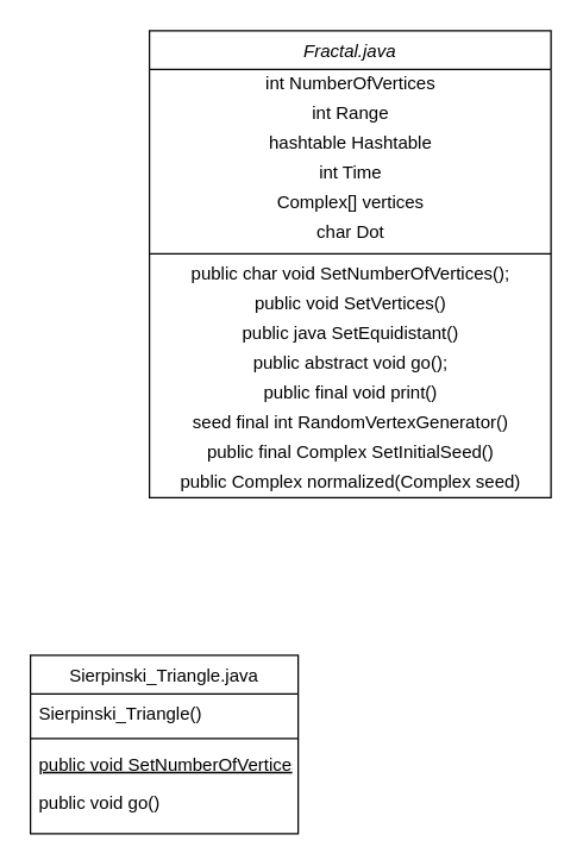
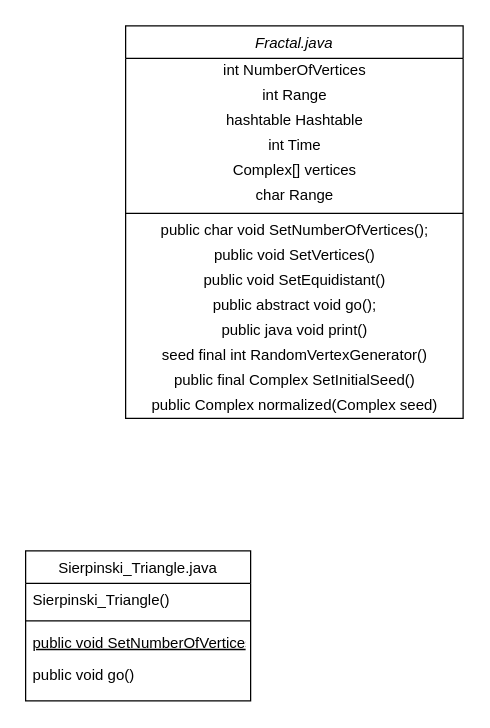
  <mxCell id="0" />
  <mxCell id="1" parent="0" />
  <mxCell id="2" value="Fractal.java" style="swimlane;fontStyle=2;align=center;verticalAlign=top;childLayout=stackLayout;horizontal=1;startSize=26;horizontalStack=0;resizeParent=1;resizeLast=0;collapsible=1;marginBottom=0;rounded=0;shadow=0;strokeWidth=1;" parent="1" vertex="1"><mxGeometry x="100" y="20" width="270" height="314" as="geometry"><mxRectangle x="230" y="140" width="160" height="26" as="alternateBounds" /></mxGeometry></mxCell>
  <mxCell id="3" value="int NumberOfVertices" style="text;html=1;align=center;verticalAlign=middle;resizable=0;points=[];autosize=1;strokeColor=none;" vertex="1" parent="2"><mxGeometry y="26" width="270" height="20" as="geometry" /></mxCell>
  <mxCell id="4" value="int Range" style="text;html=1;align=center;verticalAlign=middle;resizable=0;points=[];autosize=1;strokeColor=none;" vertex="1" parent="2"><mxGeometry y="46" width="270" height="20" as="geometry" /></mxCell>
  <mxCell id="5" value="hashtable Hashtable" style="text;html=1;align=center;verticalAlign=middle;resizable=0;points=[];autosize=1;strokeColor=none;" vertex="1" parent="2"><mxGeometry y="66" width="270" height="20" as="geometry" /></mxCell>
  <mxCell id="6" value="int Time" style="text;html=1;align=center;verticalAlign=middle;resizable=0;points=[];autosize=1;strokeColor=none;" vertex="1" parent="2"><mxGeometry y="86" width="270" height="20" as="geometry" /></mxCell>
  <mxCell id="7" value="Complex[] vertices" style="text;html=1;align=center;verticalAlign=middle;resizable=0;points=[];autosize=1;strokeColor=none;" vertex="1" parent="2"><mxGeometry y="106" width="270" height="20" as="geometry" /></mxCell>
- <mxCell id="8" value="char Dot" style="text;html=1;align=center;verticalAlign=middle;resizable=0;points=[];autosize=1;strokeColor=none;" vertex="1" parent="2"><mxGeometry y="126" width="270" height="20" as="geometry" /></mxCell>
+ <mxCell id="8" value="char Range" style="text;html=1;align=center;verticalAlign=middle;resizable=0;points=[];autosize=1;strokeColor=none;" vertex="1" parent="2"><mxGeometry y="126" width="270" height="20" as="geometry" /></mxCell>
  <mxCell id="9" value="" style="line;html=1;strokeWidth=1;align=left;verticalAlign=middle;spacingTop=-1;spacingLeft=3;spacingRight=3;rotatable=0;labelPosition=right;points=[];portConstraint=eastwest;" parent="2" vertex="1"><mxGeometry y="146" width="270" height="8" as="geometry" /></mxCell>
  <mxCell id="10" value="public char void SetNumberOfVertices();" style="text;html=1;align=center;verticalAlign=middle;resizable=0;points=[];autosize=1;strokeColor=none;" vertex="1" parent="2"><mxGeometry y="154" width="270" height="20" as="geometry" /></mxCell>
  <mxCell id="11" value="public void SetVertices()" style="text;html=1;align=center;verticalAlign=middle;resizable=0;points=[];autosize=1;strokeColor=none;" vertex="1" parent="2"><mxGeometry y="174" width="270" height="20" as="geometry" /></mxCell>
- <mxCell id="12" value="public java SetEquidistant()" style="text;html=1;align=center;verticalAlign=middle;resizable=0;points=[];autosize=1;strokeColor=none;" vertex="1" parent="2"><mxGeometry y="194" width="270" height="20" as="geometry" /></mxCell>
+ <mxCell id="12" value="public void SetEquidistant()" style="text;html=1;align=center;verticalAlign=middle;resizable=0;points=[];autosize=1;strokeColor=none;" vertex="1" parent="2"><mxGeometry y="194" width="270" height="20" as="geometry" /></mxCell>
  <mxCell id="13" value="public abstract void go();" style="text;html=1;align=center;verticalAlign=middle;resizable=0;points=[];autosize=1;strokeColor=none;" vertex="1" parent="2"><mxGeometry y="214" width="270" height="20" as="geometry" /></mxCell>
- <mxCell id="14" value="public final void print()" style="text;html=1;align=center;verticalAlign=middle;resizable=0;points=[];autosize=1;strokeColor=none;" vertex="1" parent="2"><mxGeometry y="234" width="270" height="20" as="geometry" /></mxCell>
+ <mxCell id="14" value="public java void print()" style="text;html=1;align=center;verticalAlign=middle;resizable=0;points=[];autosize=1;strokeColor=none;" vertex="1" parent="2"><mxGeometry y="234" width="270" height="20" as="geometry" /></mxCell>
  <mxCell id="15" value="seed final int RandomVertexGenerator()" style="text;html=1;align=center;verticalAlign=middle;resizable=0;points=[];autosize=1;strokeColor=none;" vertex="1" parent="2"><mxGeometry y="254" width="270" height="20" as="geometry" /></mxCell>
  <mxCell id="16" value="public final Complex SetInitialSeed()" style="text;html=1;align=center;verticalAlign=middle;resizable=0;points=[];autosize=1;strokeColor=none;" vertex="1" parent="2"><mxGeometry y="274" width="270" height="20" as="geometry" /></mxCell>
  <mxCell id="17" value="public Complex normalized(Complex seed)" style="text;html=1;align=center;verticalAlign=middle;resizable=0;points=[];autosize=1;strokeColor=none;" vertex="1" parent="2"><mxGeometry y="294" width="270" height="20" as="geometry" /></mxCell>
  <mxCell id="18" value="Sierpinski_Triangle.java" style="swimlane;fontStyle=0;align=center;verticalAlign=top;childLayout=stackLayout;horizontal=1;startSize=26;horizontalStack=0;resizeParent=1;resizeLast=0;collapsible=1;marginBottom=0;rounded=0;shadow=0;strokeWidth=1;" parent="1" vertex="1"><mxGeometry x="20" y="440" width="180" height="120" as="geometry"><mxRectangle x="130" y="380" width="160" height="26" as="alternateBounds" /></mxGeometry></mxCell>
  <mxCell id="19" value="Sierpinski_Triangle()" style="text;align=left;verticalAlign=top;spacingLeft=4;spacingRight=4;overflow=hidden;rotatable=0;points=[[0,0.5],[1,0.5]];portConstraint=eastwest;" parent="18" vertex="1"><mxGeometry y="26" width="180" height="26" as="geometry" /></mxCell>
  <mxCell id="20" value="" style="line;html=1;strokeWidth=1;align=left;verticalAlign=middle;spacingTop=-1;spacingLeft=3;spacingRight=3;rotatable=0;labelPosition=right;points=[];portConstraint=eastwest;" parent="18" vertex="1"><mxGeometry y="52" width="180" height="8" as="geometry" /></mxCell>
  <mxCell id="21" value="public void SetNumberOfVertices()" style="text;align=left;verticalAlign=top;spacingLeft=4;spacingRight=4;overflow=hidden;rotatable=0;points=[[0,0.5],[1,0.5]];portConstraint=eastwest;fontStyle=4" parent="18" vertex="1"><mxGeometry y="60" width="180" height="26" as="geometry" /></mxCell>
  <mxCell id="22" value="public void go()" style="text;align=left;verticalAlign=top;spacingLeft=4;spacingRight=4;overflow=hidden;rotatable=0;points=[[0,0.5],[1,0.5]];portConstraint=eastwest;" parent="18" vertex="1"><mxGeometry y="86" width="180" height="26" as="geometry" /></mxCell>
